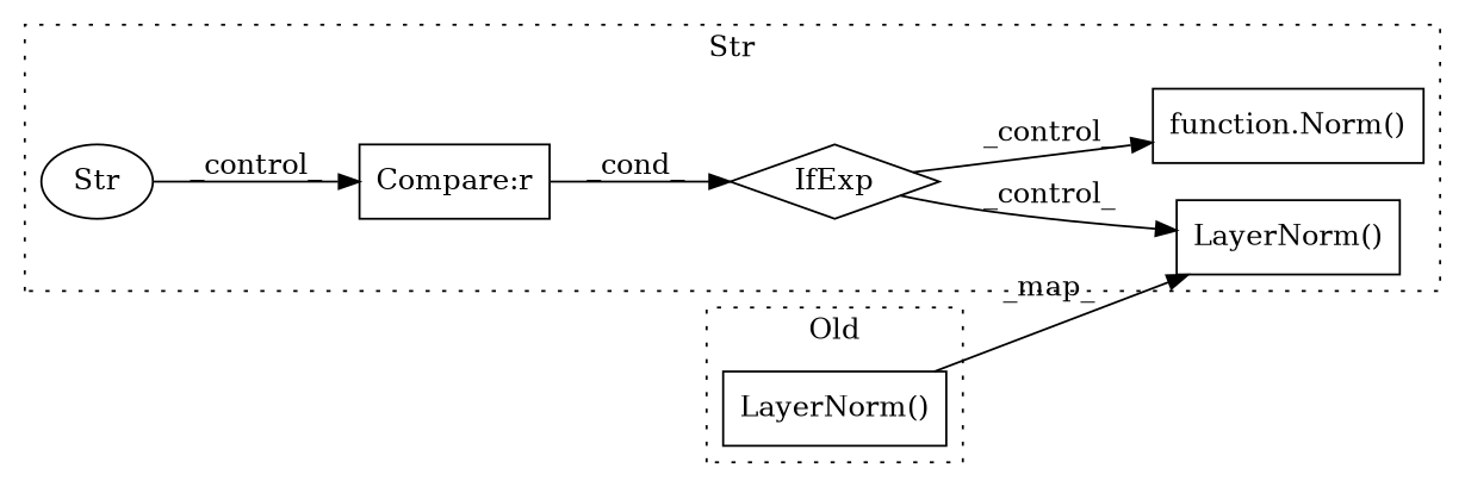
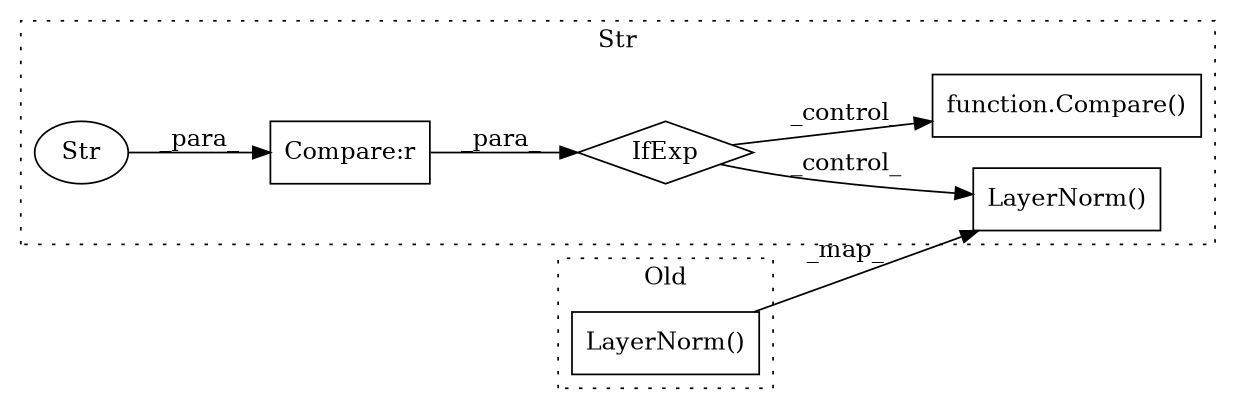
  digraph {
    rankdir=LR
    node [a=75 l="13,28" shape=box]
    n1 [label="LayerNorm()" s="16728,16759"]
    n2 [a=51 l="4,6" label=IfExp s="16787,16821" shape=diamond]
-   n3 [l=31 label="function.Norm()" s=16827]
+   n3 [l=31 label="function.Compare()" s=16827]
    n4 [a=40 l=30 label="Compare:r" s=16791]
    n5 [a=66 l=12 label=Str s=16809 shape=ellipse]
    n6 [label="LayerNorm()" s="16311,16342"]
    subgraph cluster_1 {
      label=Str
      style=dotted
      n1
      n2
      n3
      n4
      n5
    }
    subgraph cluster_2 {
      label=Old
      style=dotted
      n6
    }
    n2 -> n1 [label=_control_]
    n2 -> n3 [label=_control_]
-   n4 -> n2 [label=_cond_]
-   n5 -> n4 [label=_control_]
+   n4 -> n2 [label=_para_]
+   n5 -> n4 [label=_para_]
    n6 -> n1 [label=_map_]
  }
